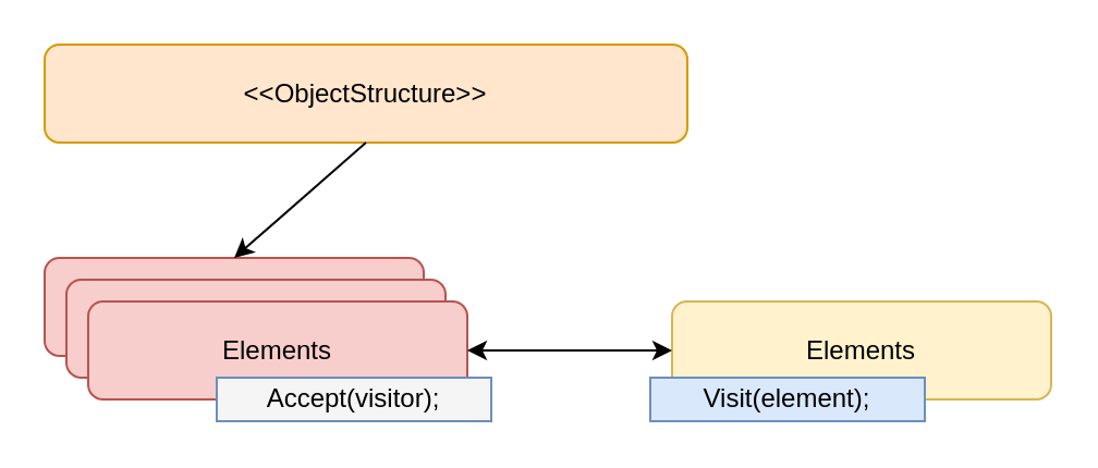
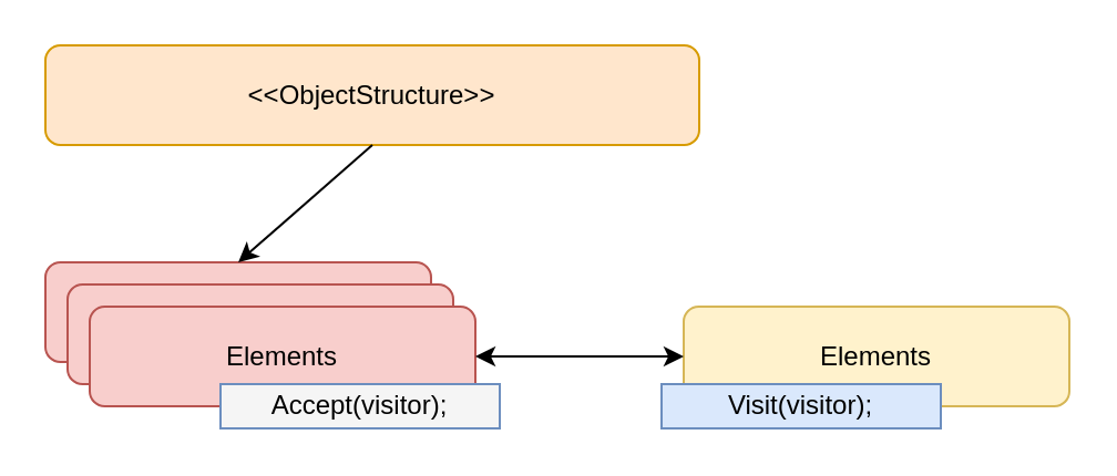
  <mxCell id="0" />
  <mxCell id="1" parent="0" />
  <mxCell id="2" value="&amp;lt;&amp;lt;ObjectStructure&amp;gt;&amp;gt;" style="rounded=1;whiteSpace=wrap;html=1;fillColor=#ffe6cc;strokeColor=#d79b00;" vertex="1" parent="1"><mxGeometry x="20" y="20" width="295" height="45" as="geometry" /></mxCell>
  <mxCell id="3" value="Elements" style="rounded=1;whiteSpace=wrap;html=1;fillColor=#f8cecc;strokeColor=#b85450;" vertex="1" parent="1"><mxGeometry x="20" y="118" width="174" height="45" as="geometry" /></mxCell>
  <mxCell id="4" value="Elements" style="rounded=1;whiteSpace=wrap;html=1;fillColor=#f8cecc;strokeColor=#b85450;" vertex="1" parent="1"><mxGeometry x="30" y="128" width="174" height="45" as="geometry" /></mxCell>
  <mxCell id="5" value="Elements" style="rounded=1;whiteSpace=wrap;html=1;fillColor=#f8cecc;strokeColor=#b85450;" vertex="1" parent="1"><mxGeometry x="40" y="138" width="174" height="45" as="geometry" /></mxCell>
  <mxCell id="6" value="Elements" style="rounded=1;whiteSpace=wrap;html=1;fillColor=#fff2cc;strokeColor=#d6b656;" vertex="1" parent="1"><mxGeometry x="308" y="138" width="174" height="45" as="geometry" /></mxCell>
  <mxCell id="7" value="" style="endArrow=classic;html=1;exitX=0.5;exitY=1;exitDx=0;exitDy=0;entryX=0.5;entryY=0;entryDx=0;entryDy=0;" edge="1" parent="1" source="2" target="3"><mxGeometry width="50" height="50" relative="1" as="geometry"><mxPoint x="369" y="298" as="sourcePoint" /><mxPoint x="419" y="248" as="targetPoint" /></mxGeometry></mxCell>
  <mxCell id="8" value="" style="endArrow=classic;startArrow=classic;html=1;entryX=0;entryY=0.5;entryDx=0;entryDy=0;exitX=1;exitY=0.5;exitDx=0;exitDy=0;" edge="1" parent="1" source="5" target="6"><mxGeometry width="50" height="50" relative="1" as="geometry"><mxPoint x="369" y="298" as="sourcePoint" /><mxPoint x="419" y="248" as="targetPoint" /></mxGeometry></mxCell>
  <mxCell id="9" value="Accept(visitor);" style="rounded=0;whiteSpace=wrap;html=1;fillColor=#f5f5f5;strokeColor=#6c8ebf;" vertex="1" parent="1"><mxGeometry x="99" y="173" width="126" height="20" as="geometry" /></mxCell>
- <mxCell id="10" value="Visit(element);" style="rounded=0;whiteSpace=wrap;html=1;fillColor=#dae8fc;strokeColor=#6c8ebf;" vertex="1" parent="1"><mxGeometry x="298" y="173" width="126" height="20" as="geometry" /></mxCell>
+ <mxCell id="10" value="Visit(visitor);" style="rounded=0;whiteSpace=wrap;html=1;fillColor=#dae8fc;strokeColor=#6c8ebf;" vertex="1" parent="1"><mxGeometry x="298" y="173" width="126" height="20" as="geometry" /></mxCell>
